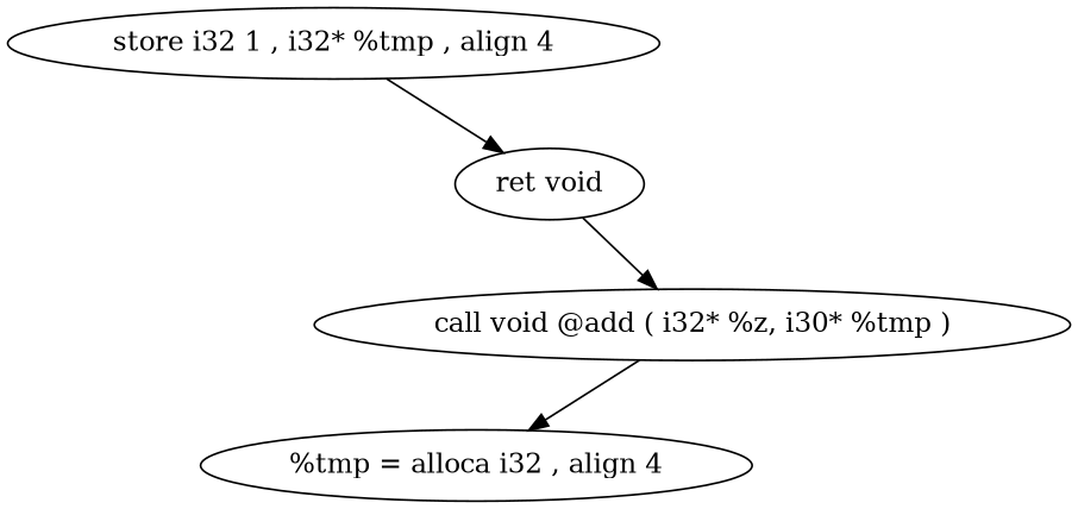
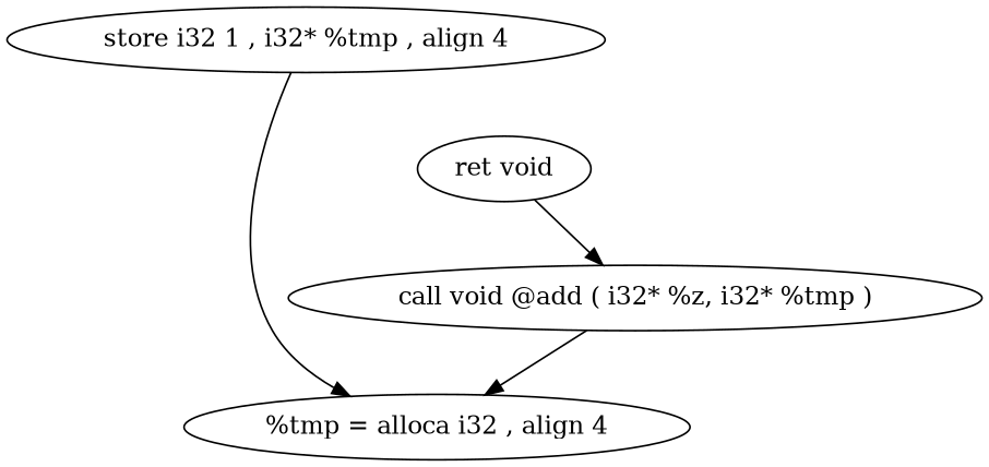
  digraph {
    n1 [height=0.51389 label="%tmp = alloca i32 , align 4" width=3.9722]
    n2 [height=0.51389 label="store i32 1 , i32* %tmp , align 4" width=4.6944]
-   n3 [height=0.51389 label="call void @add ( i32* %z, i30* %tmp )" width=5.4444]
+   n3 [height=0.51389 label="call void @add ( i32* %z, i32* %tmp )" width=5.4444]
    n4 [height=0.51389 label="ret void" width=1.3611]
-   n2 -> n4
+   n2 -> n1
    n3 -> n1
    n4 -> n3
  }
